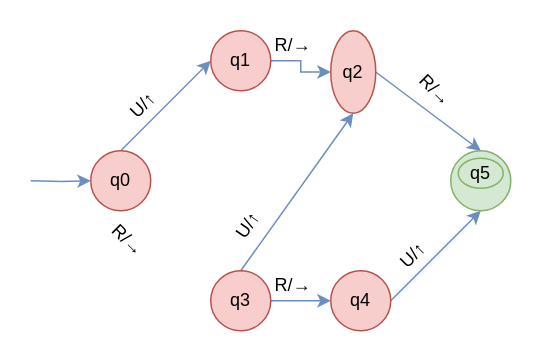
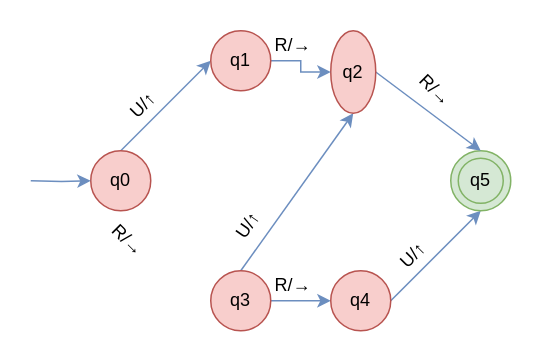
  <mxCell id="0" />
  <mxCell id="1" parent="0" />
  <mxCell id="2" style="rounded=0;orthogonalLoop=1;jettySize=auto;html=1;exitX=0.5;exitY=0;exitDx=0;exitDy=0;entryX=0;entryY=0.5;entryDx=0;entryDy=0;strokeColor=#6c8ebf;fillColor=#dae8fc;" edge="1" parent="1" source="3" target="20"><mxGeometry relative="1" as="geometry" /></mxCell>
  <mxCell id="3" value="q0" style="ellipse;whiteSpace=wrap;html=1;aspect=fixed;fillColor=#f8cecc;strokeColor=#b85450;" vertex="1" parent="1"><mxGeometry x="60" y="100" width="40" height="40" as="geometry" /></mxCell>
  <mxCell id="4" style="edgeStyle=orthogonalEdgeStyle;rounded=0;orthogonalLoop=1;jettySize=auto;html=1;exitX=1;exitY=0.5;exitDx=0;exitDy=0;entryX=0;entryY=0.5;entryDx=0;entryDy=0;fillColor=#dae8fc;strokeColor=#6c8ebf;" edge="1" parent="1" source="6" target="8"><mxGeometry relative="1" as="geometry" /></mxCell>
  <mxCell id="5" style="rounded=0;orthogonalLoop=1;jettySize=auto;html=1;exitX=0.5;exitY=0;exitDx=0;exitDy=0;entryX=0.5;entryY=1;entryDx=0;entryDy=0;strokeColor=#6c8ebf;fillColor=#dae8fc;" edge="1" parent="1" source="6" target="16"><mxGeometry relative="1" as="geometry" /></mxCell>
  <mxCell id="6" value="q3" style="ellipse;whiteSpace=wrap;html=1;aspect=fixed;fillColor=#f8cecc;strokeColor=#b85450;" vertex="1" parent="1"><mxGeometry x="140" y="180" width="40" height="40" as="geometry" /></mxCell>
  <mxCell id="7" style="rounded=0;orthogonalLoop=1;jettySize=auto;html=1;exitX=1;exitY=0.5;exitDx=0;exitDy=0;entryX=0.5;entryY=1;entryDx=0;entryDy=0;fillColor=#dae8fc;strokeColor=#6c8ebf;" edge="1" parent="1" source="8" target="9"><mxGeometry relative="1" as="geometry" /></mxCell>
  <mxCell id="8" value="q4" style="ellipse;whiteSpace=wrap;html=1;aspect=fixed;fillColor=#f8cecc;strokeColor=#b85450;" vertex="1" parent="1"><mxGeometry x="220" y="180" width="40" height="40" as="geometry" /></mxCell>
  <mxCell id="9" value="" style="ellipse;whiteSpace=wrap;html=1;aspect=fixed;fillColor=#d5e8d4;strokeColor=#82b366;" vertex="1" parent="1"><mxGeometry x="300" y="100" width="40" height="40" as="geometry" /></mxCell>
  <mxCell id="10" value="&lt;font style=&quot;font-size: 12px&quot;&gt;R/&lt;span style=&quot;line-height: 107% ; font-family: &amp;#34;calibri&amp;#34; , sans-serif&quot;&gt;→&lt;/span&gt;&lt;/font&gt;" style="text;html=1;strokeColor=none;fillColor=none;align=center;verticalAlign=middle;whiteSpace=wrap;rounded=0;rotation=45;" vertex="1" parent="1"><mxGeometry x="70" y="150" width="30" height="20" as="geometry" /></mxCell>
  <mxCell id="11" value="&lt;font style=&quot;font-size: 12px&quot;&gt;R/&lt;span style=&quot;line-height: 107% ; font-family: &amp;#34;calibri&amp;#34; , sans-serif&quot;&gt;→&lt;/span&gt;&lt;/font&gt;" style="text;html=1;strokeColor=none;fillColor=none;align=center;verticalAlign=middle;whiteSpace=wrap;rounded=0;" vertex="1" parent="1"><mxGeometry x="180" y="180" width="30" height="20" as="geometry" /></mxCell>
  <mxCell id="12" value="&lt;font style=&quot;font-size: 12px&quot;&gt;&lt;font style=&quot;font-size: 12px&quot;&gt;U/&lt;/font&gt;&lt;span style=&quot;line-height: 107% ; font-family: &amp;#34;calibri&amp;#34; , sans-serif&quot;&gt;↑&lt;/span&gt;&lt;/font&gt;" style="text;html=1;strokeColor=none;fillColor=none;align=center;verticalAlign=middle;whiteSpace=wrap;rounded=0;rotation=-45;" vertex="1" parent="1"><mxGeometry x="260" y="160" width="30" height="20" as="geometry" /></mxCell>
- <mxCell id="13" value="&lt;span&gt;q5&lt;/span&gt;" style="ellipse;whiteSpace=wrap;html=1;aspect=fixed;fillColor=#d5e8d4;strokeColor=#82b366;" vertex="1" parent="1"><mxGeometry x="305" y="105" width="30" height="20" as="geometry" /></mxCell>
+ <mxCell id="13" value="&lt;span&gt;q5&lt;/span&gt;" style="ellipse;whiteSpace=wrap;html=1;aspect=fixed;fillColor=#d5e8d4;strokeColor=#82b366;" vertex="1" parent="1"><mxGeometry x="305" y="105" width="30" height="30" as="geometry" /></mxCell>
  <mxCell id="14" style="edgeStyle=orthogonalEdgeStyle;rounded=0;orthogonalLoop=1;jettySize=auto;html=1;exitX=1;exitY=0.5;exitDx=0;exitDy=0;entryX=0;entryY=0.5;entryDx=0;entryDy=0;fillColor=#dae8fc;strokeColor=#6c8ebf;" edge="1" parent="1"><mxGeometry relative="1" as="geometry"><mxPoint x="20" y="120" as="sourcePoint" /><mxPoint x="60" y="120" as="targetPoint" /></mxGeometry></mxCell>
  <mxCell id="15" style="rounded=0;orthogonalLoop=1;jettySize=auto;html=1;exitX=1;exitY=0.5;exitDx=0;exitDy=0;entryX=0.5;entryY=0;entryDx=0;entryDy=0;strokeColor=#6c8ebf;fillColor=#dae8fc;" edge="1" parent="1" source="16" target="9"><mxGeometry relative="1" as="geometry" /></mxCell>
  <mxCell id="16" value="q2" style="ellipse;whiteSpace=wrap;html=1;aspect=fixed;fillColor=#f8cecc;strokeColor=#b85450;" vertex="1" parent="1"><mxGeometry x="220" y="20" width="30" height="55" as="geometry" /></mxCell>
  <mxCell id="17" value="&lt;font style=&quot;font-size: 12px&quot;&gt;&lt;font style=&quot;font-size: 12px&quot;&gt;U/&lt;/font&gt;&lt;span style=&quot;line-height: 107% ; font-family: &amp;#34;calibri&amp;#34; , sans-serif&quot;&gt;↑&lt;/span&gt;&lt;/font&gt;" style="text;html=1;strokeColor=none;fillColor=none;align=center;verticalAlign=middle;whiteSpace=wrap;rounded=0;rotation=-55;" vertex="1" parent="1"><mxGeometry x="150" y="140" width="30" height="20" as="geometry" /></mxCell>
  <mxCell id="18" value="&lt;font style=&quot;font-size: 12px&quot;&gt;R/&lt;span style=&quot;line-height: 107% ; font-family: &amp;#34;calibri&amp;#34; , sans-serif&quot;&gt;→&lt;/span&gt;&lt;/font&gt;" style="text;html=1;strokeColor=none;fillColor=none;align=center;verticalAlign=middle;whiteSpace=wrap;rounded=0;rotation=45;" vertex="1" parent="1"><mxGeometry x="275" y="50" width="30" height="20" as="geometry" /></mxCell>
  <mxCell id="19" style="edgeStyle=orthogonalEdgeStyle;rounded=0;orthogonalLoop=1;jettySize=auto;html=1;exitX=1;exitY=0.5;exitDx=0;exitDy=0;entryX=0;entryY=0.5;entryDx=0;entryDy=0;strokeColor=#6c8ebf;fillColor=#dae8fc;" edge="1" parent="1" source="20" target="16"><mxGeometry relative="1" as="geometry" /></mxCell>
  <mxCell id="20" value="q1" style="ellipse;whiteSpace=wrap;html=1;aspect=fixed;fillColor=#f8cecc;strokeColor=#b85450;" vertex="1" parent="1"><mxGeometry x="140" y="20" width="40" height="40" as="geometry" /></mxCell>
  <mxCell id="21" value="&lt;font style=&quot;font-size: 12px&quot;&gt;R/&lt;span style=&quot;line-height: 107% ; font-family: &amp;#34;calibri&amp;#34; , sans-serif&quot;&gt;→&lt;/span&gt;&lt;/font&gt;" style="text;html=1;strokeColor=none;fillColor=none;align=center;verticalAlign=middle;whiteSpace=wrap;rounded=0;" vertex="1" parent="1"><mxGeometry x="180" y="20" width="30" height="20" as="geometry" /></mxCell>
  <mxCell id="22" value="&lt;font style=&quot;font-size: 12px&quot;&gt;&lt;font style=&quot;font-size: 12px&quot;&gt;U/&lt;/font&gt;&lt;span style=&quot;line-height: 107% ; font-family: &amp;#34;calibri&amp;#34; , sans-serif&quot;&gt;↑&lt;/span&gt;&lt;/font&gt;" style="text;html=1;strokeColor=none;fillColor=none;align=center;verticalAlign=middle;whiteSpace=wrap;rounded=0;rotation=-45;" vertex="1" parent="1"><mxGeometry x="79.995" y="60.003" width="30" height="20" as="geometry" /></mxCell>
